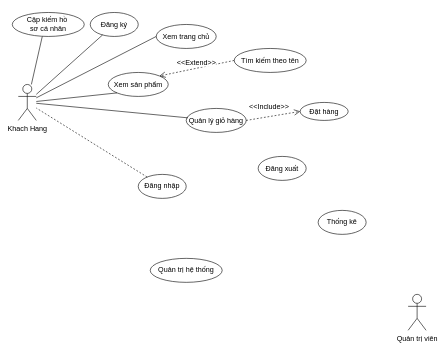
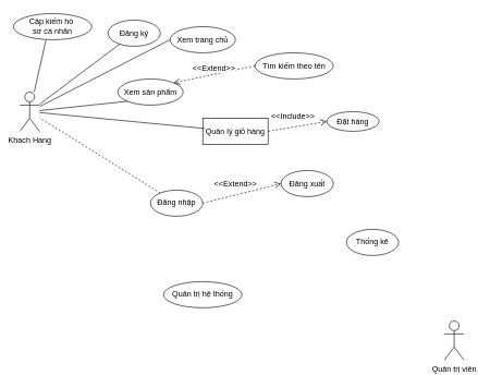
  <mxCell id="0" />
  <mxCell id="1" parent="0" />
  <mxCell id="2" value="Khach Hang&lt;br&gt;" style="shape=umlActor;verticalLabelPosition=bottom;verticalAlign=top;html=1;outlineConnect=0;" vertex="1" parent="1"><mxGeometry x="30" y="140" width="30" height="60" as="geometry" /></mxCell>
- <mxCell id="3" value="Đăng ký" style="ellipse;whiteSpace=wrap;html=1;" vertex="1" parent="1"><mxGeometry x="150" y="20" width="80" height="40" as="geometry" /></mxCell>
+ <mxCell id="3" value="Đăng ký" style="ellipse;whiteSpace=wrap;html=1;" vertex="1" parent="1"><mxGeometry x="165" y="30" width="80" height="40" as="geometry" /></mxCell>
  <mxCell id="4" value="Xem sản phẩm" style="ellipse;whiteSpace=wrap;html=1;" vertex="1" parent="1"><mxGeometry x="180" y="120" width="100" height="40" as="geometry" /></mxCell>
  <mxCell id="5" value="Xem trang chủ&lt;span style=&quot;color: rgba(0, 0, 0, 0); font-family: monospace; font-size: 0px; text-align: start;&quot;&gt;%3CmxGraphModel%3E%3Croot%3E%3CmxCell%20id%3D%220%22%2F%3E%3CmxCell%20id%3D%221%22%20parent%3D%220%22%2F%3E%3CmxCell%20id%3D%222%22%20value%3D%22Xem%20s%E1%BA%A3n%20ph%E1%BA%A9m%22%20style%3D%22ellipse%3BwhiteSpace%3Dwrap%3Bhtml%3D1%3B%22%20vertex%3D%221%22%20parent%3D%221%22%3E%3CmxGeometry%20x%3D%22230%22%20y%3D%22120%22%20width%3D%22100%22%20height%3D%2240%22%20as%3D%22geometry%22%2F%3E%3C%2FmxCell%3E%3C%2Froot%3E%3C%2FmxGraphModel%3E&lt;/span&gt;" style="ellipse;whiteSpace=wrap;html=1;" vertex="1" parent="1"><mxGeometry x="260" y="40" width="100" height="40" as="geometry" /></mxCell>
  <mxCell id="6" value="Tìm kiếm theo tên" style="ellipse;whiteSpace=wrap;html=1;" vertex="1" parent="1"><mxGeometry x="390" y="80" width="120" height="40" as="geometry" /></mxCell>
- <mxCell id="7" value="Quản lý giỏ hàng" style="ellipse;whiteSpace=wrap;html=1;" vertex="1" parent="1"><mxGeometry x="310" y="180" width="100" height="40" as="geometry" /></mxCell>
+ <mxCell id="7" value="Quản lý giỏ hàng" style="whiteSpace=wrap;html=1;rounded=0;" vertex="1" parent="1"><mxGeometry x="310" y="180" width="100" height="40" as="geometry" /></mxCell>
  <mxCell id="8" value="Đặt hàng" style="ellipse;whiteSpace=wrap;html=1;" vertex="1" parent="1"><mxGeometry x="500" y="170" width="80" height="30" as="geometry" /></mxCell>
  <mxCell id="9" value="Đăng nhập" style="ellipse;whiteSpace=wrap;html=1;" vertex="1" parent="1"><mxGeometry x="230" y="290" width="80" height="40" as="geometry" /></mxCell>
  <mxCell id="10" value="Đăng xuất" style="ellipse;whiteSpace=wrap;html=1;" vertex="1" parent="1"><mxGeometry x="430" y="260" width="80" height="40" as="geometry" /></mxCell>
  <mxCell id="11" value="Cập kiếm hồ&amp;nbsp;&lt;br&gt;sơ cá nhân" style="ellipse;whiteSpace=wrap;html=1;strokeColor=default;fontFamily=Helvetica;fontSize=12;fontColor=default;fillColor=default;" vertex="1" parent="1"><mxGeometry x="20" y="20" width="120" height="40" as="geometry" /></mxCell>
  <mxCell id="12" value="" style="endArrow=none;html=1;rounded=0;fontFamily=Helvetica;fontSize=12;fontColor=default;" edge="1" parent="1" source="2" target="3"><mxGeometry width="50" height="50" relative="1" as="geometry"><mxPoint x="280" y="220" as="sourcePoint" /><mxPoint x="330" y="170" as="targetPoint" /></mxGeometry></mxCell>
  <mxCell id="13" value="" style="endArrow=none;html=1;rounded=0;fontFamily=Helvetica;fontSize=12;fontColor=default;entryX=0.03;entryY=0.393;entryDx=0;entryDy=0;entryPerimeter=0;" edge="1" parent="1" source="2" target="7"><mxGeometry width="50" height="50" relative="1" as="geometry"><mxPoint x="70" y="166.552" as="sourcePoint" /><mxPoint x="180.517" y="67.467" as="targetPoint" /></mxGeometry></mxCell>
  <mxCell id="14" value="" style="endArrow=none;html=1;rounded=0;fontFamily=Helvetica;fontSize=12;fontColor=default;" edge="1" parent="1" source="2"><mxGeometry width="50" height="50" relative="1" as="geometry"><mxPoint x="90" y="186.552" as="sourcePoint" /><mxPoint x="70" y="60" as="targetPoint" /></mxGeometry></mxCell>
  <mxCell id="15" value="" style="endArrow=none;html=1;rounded=0;fontFamily=Helvetica;fontSize=12;fontColor=default;dashed=1;" edge="1" parent="1" source="9" target="2"><mxGeometry width="50" height="50" relative="1" as="geometry"><mxPoint x="100" y="196.552" as="sourcePoint" /><mxPoint x="210.517" y="97.467" as="targetPoint" /></mxGeometry></mxCell>
  <mxCell id="16" value="" style="endArrow=none;html=1;rounded=0;fontFamily=Helvetica;fontSize=12;fontColor=default;entryX=0;entryY=1;entryDx=0;entryDy=0;" edge="1" parent="1" source="2" target="4"><mxGeometry width="50" height="50" relative="1" as="geometry"><mxPoint x="110" y="206.552" as="sourcePoint" /><mxPoint x="220.517" y="107.467" as="targetPoint" /></mxGeometry></mxCell>
  <mxCell id="17" value="" style="endArrow=none;html=1;rounded=0;fontFamily=Helvetica;fontSize=12;fontColor=default;entryX=0;entryY=0.5;entryDx=0;entryDy=0;" edge="1" parent="1" source="2" target="5"><mxGeometry width="50" height="50" relative="1" as="geometry"><mxPoint x="120" y="216.552" as="sourcePoint" /><mxPoint x="230.517" y="117.467" as="targetPoint" /></mxGeometry></mxCell>
  <mxCell id="18" value="&amp;lt;&amp;lt;Extend&amp;gt;&amp;gt;" style="html=1;verticalAlign=bottom;endArrow=open;dashed=1;endSize=8;rounded=0;fontFamily=Helvetica;fontSize=12;fontColor=default;entryX=1;entryY=0;entryDx=0;entryDy=0;exitX=0;exitY=0.5;exitDx=0;exitDy=0;" edge="1" parent="1" source="6" target="4"><mxGeometry relative="1" as="geometry"><mxPoint x="360" y="130" as="sourcePoint" /><mxPoint x="280" y="130" as="targetPoint" /></mxGeometry></mxCell>
  <mxCell id="19" value="&amp;lt;&amp;lt;Include&amp;gt;&amp;gt;" style="html=1;verticalAlign=bottom;endArrow=open;dashed=1;endSize=8;rounded=0;fontFamily=Helvetica;fontSize=12;fontColor=default;entryX=0;entryY=0.5;entryDx=0;entryDy=0;exitX=1;exitY=0.5;exitDx=0;exitDy=0;" edge="1" parent="1" source="7" target="8"><mxGeometry x="-0.127" y="8" relative="1" as="geometry"><mxPoint x="400" y="110" as="sourcePoint" /><mxPoint x="275.355" y="135.858" as="targetPoint" /><mxPoint as="offset" /></mxGeometry></mxCell>
  <mxCell id="20" value="Quản trị viên" style="shape=umlActor;verticalLabelPosition=bottom;verticalAlign=top;html=1;outlineConnect=0;" vertex="1" parent="1"><mxGeometry x="680" y="490" width="30" height="60" as="geometry" /></mxCell>
+ <mxCell id="21" value="&amp;lt;&amp;lt;Extend&amp;gt;&amp;gt;" style="html=1;verticalAlign=bottom;endArrow=open;dashed=1;endSize=8;rounded=0;fontFamily=Helvetica;fontSize=12;fontColor=default;entryX=0;entryY=0.5;entryDx=0;entryDy=0;exitX=1;exitY=0.5;exitDx=0;exitDy=0;" edge="1" parent="1" source="9" target="10"><mxGeometry x="-0.137" y="7" relative="1" as="geometry"><mxPoint x="400" y="110" as="sourcePoint" /><mxPoint x="275.355" y="135.858" as="targetPoint" /><mxPoint as="offset" /></mxGeometry></mxCell>
  <mxCell id="22" value="Thống kê" style="ellipse;whiteSpace=wrap;html=1;" vertex="1" parent="1"><mxGeometry x="530" y="350" width="80" height="40" as="geometry" /></mxCell>
  <mxCell id="23" value="Quản trị hệ thống" style="ellipse;whiteSpace=wrap;html=1;" vertex="1" parent="1"><mxGeometry x="250" y="430" width="120" height="40" as="geometry" /></mxCell>
